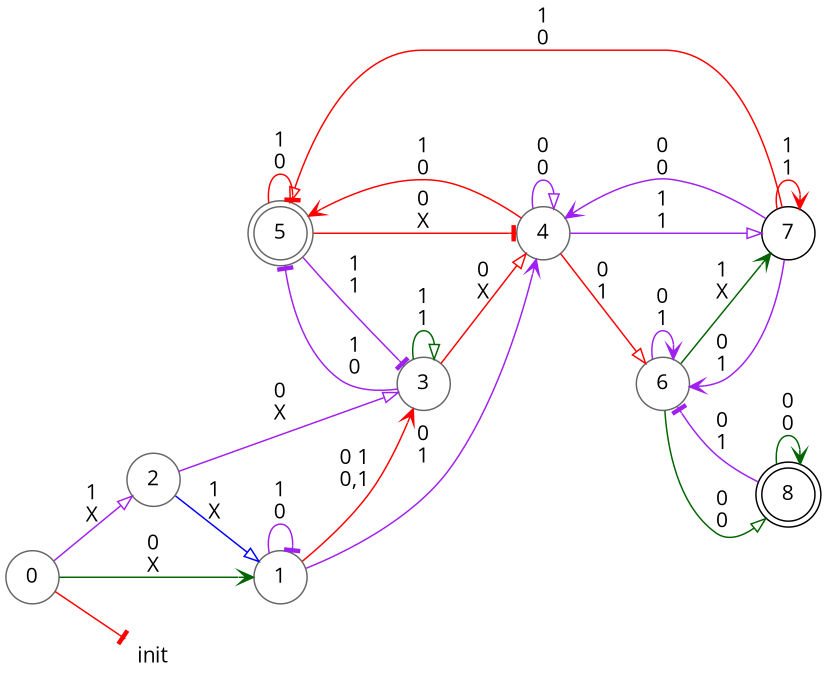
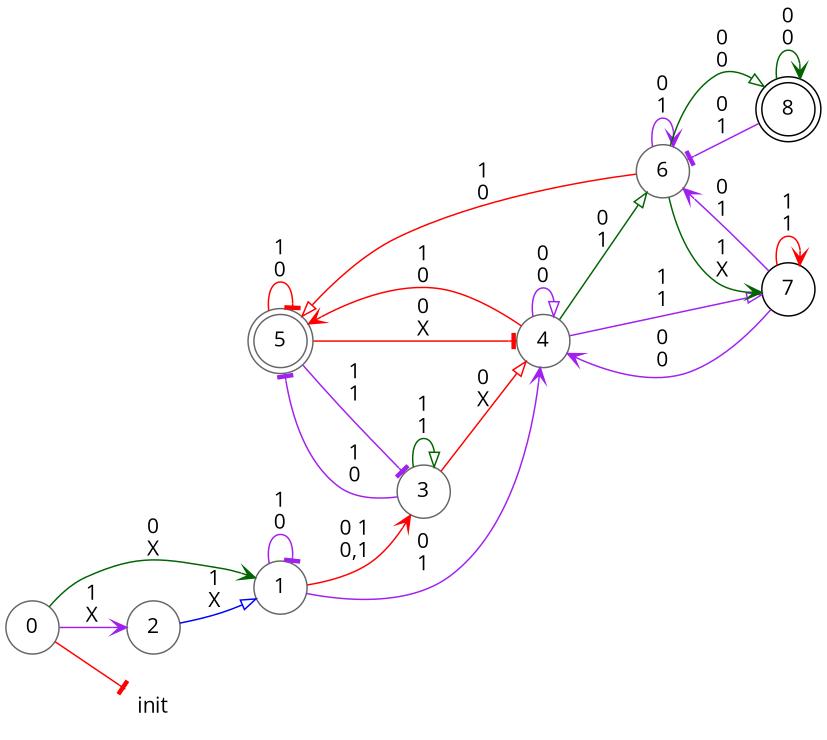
  digraph {
    fontname="Open Sans"
    rankdir=LR
    node [color=gray40 fontname="Open Sans" shape=circle]
    edge [arrowhead=onormal color=purple fontname="Open Sans"]
    5 [height=.5 shape=doublecircle width=.5]
    3 [height=.5 width=.5]
    4 [height=.5 width=.5]
    7 [color=black height=.5 width=.5]
    6 [height=.5 width=.5]
    8 [color=black height=.5 shape=doublecircle width=.5]
    0 [height=.5 width=.5]
    1 [height=.5 width=.5]
    2 [height=.5 width=.5]
    init [height=.5 shape=plaintext width=.5]
    5 -> 5 [arrowhead=tee color=red label="1\n0"]
    5 -> 3 [arrowhead=tee label="1\n1"]
    5 -> 4 [arrowhead=tee color=red label="0\nX"]
    3 -> 5 [arrowhead=tee label="1\n0"]
    3 -> 3 [color=darkgreen label="1\n1"]
    3 -> 4 [color=red label="0\nX"]
    4 -> 5 [arrowhead=vee color=red label="1\n0"]
    4 -> 4 [label="0\n0"]
    4 -> 7 [label="1\n1"]
-   4 -> 6 [color=red label="0\n1"]
-   7 -> 5 [color=red label="1\n0"]
+   4 -> 6 [color=darkgreen label="0\n1"]
+   6 -> 5 [color=red label="1\n0"]
    7 -> 4 [arrowhead=vee label="0\n0"]
    7 -> 7 [arrowhead=vee color=red label="1\n1"]
    7 -> 6 [arrowhead=vee label="0\n1"]
    6 -> 7 [arrowhead=vee color=darkgreen label="1\nX"]
    6 -> 6 [arrowhead=vee label="0\n1"]
    6 -> 8 [color=darkgreen label="0\n0"]
    8 -> 6 [arrowhead=tee label="0\n1"]
    8 -> 8 [arrowhead=vee color=darkgreen label="0\n0"]
    0 -> 1 [arrowhead=vee color=darkgreen label="0\nX"]
-   0 -> 2 [label="1\nX"]
+   0 -> 2 [arrowhead=vee label="1\nX"]
    0 -> init [arrowhead=tee color=red]
    1 -> 3 [arrowhead=vee color=red label="0 1\n0,1"]
    1 -> 4 [arrowhead=vee label="0\n1"]
    1 -> 1 [arrowhead=tee label="1\n0"]
-   2 -> 3 [label="0\nX"]
    2 -> 1 [color=blue label="1\nX"]
  }
